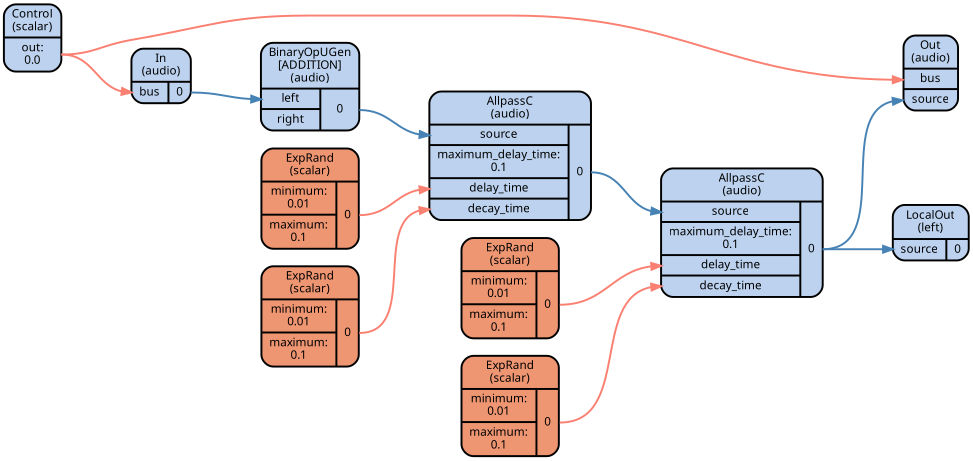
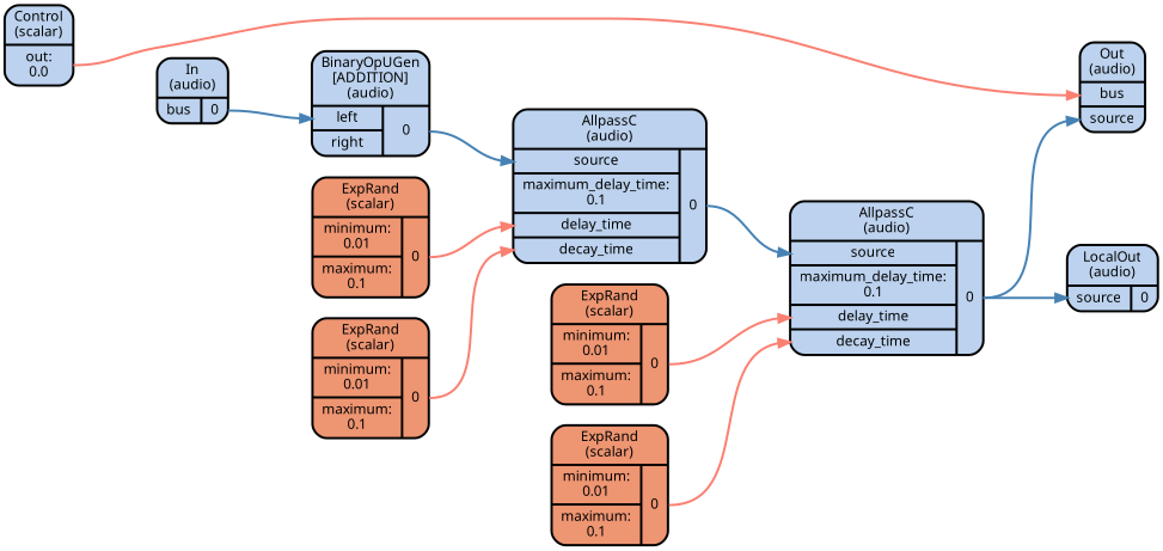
  digraph {
    color=lightslategrey
    fontname="Noto Sans"
    penwidth=2
    rankdir=LR
    ranksep=1
    splines=spline
    style="dotted, rounded"
    node [fillcolor=lightsteelblue2 fontname="Noto Sans" fontsize=12 penwidth=2 shape=Mrecord style="filled, rounded"]
    edge [color=salmon fontname="Noto Sans" headport="f_1_0_0:w" penwidth=2 tailport="f_1_1_0:e"]
    n1 [label="<f_0> Control\n(scalar) | { { <f_1_0_0> out:\n0.0 } }"]
    n2 [label="<f_0> In\n(audio) | { { <f_1_0_0> bus } | { <f_1_1_0> 0 } }"]
    n3 [label="<f_0> Out\n(audio) | { { <f_1_0_0> bus | <f_1_0_1> source } }"]
    n4 [label="<f_0> BinaryOpUGen\n[ADDITION]\n(audio) | { { <f_1_0_0> left | <f_1_0_1> right } | { <f_1_1_0> 0 } }"]
    n5 [label="<f_0> AllpassC\n(audio) | { { <f_1_0_0> source | <f_1_0_1> maximum_delay_time:\n0.1 | <f_1_0_2> delay_time | <f_1_0_3> decay_time } | { <f_1_1_0> 0 } }"]
-   n6 [label="<f_0> LocalOut\n(left) | { { <f_1_0_0> source } | { <f_1_1_0> 0 } }"]
+   n6 [label="<f_0> LocalOut\n(audio) | { { <f_1_0_0> source } | { <f_1_1_0> 0 } }"]
    n7 [label="<f_0> AllpassC\n(audio) | { { <f_1_0_0> source | <f_1_0_1> maximum_delay_time:\n0.1 | <f_1_0_2> delay_time | <f_1_0_3> decay_time } | { <f_1_1_0> 0 } }"]
    n8 [fillcolor=lightsalmon2 label="<f_0> ExpRand\n(scalar) | { { <f_1_0_0> minimum:\n0.01 | <f_1_0_1> maximum:\n0.1 } | { <f_1_1_0> 0 } }"]
    n9 [fillcolor=lightsalmon2 label="<f_0> ExpRand\n(scalar) | { { <f_1_0_0> minimum:\n0.01 | <f_1_0_1> maximum:\n0.1 } | { <f_1_1_0> 0 } }"]
    n10 [fillcolor=lightsalmon2 label="<f_0> ExpRand\n(scalar) | { { <f_1_0_0> minimum:\n0.01 | <f_1_0_1> maximum:\n0.1 } | { <f_1_1_0> 0 } }"]
    n11 [fillcolor=lightsalmon2 label="<f_0> ExpRand\n(scalar) | { { <f_1_0_0> minimum:\n0.01 | <f_1_0_1> maximum:\n0.1 } | { <f_1_1_0> 0 } }"]
-   n1 -> n2 [tailport="f_1_0_0:e"]
    n1 -> n3 [tailport="f_1_0_0:e"]
    n2 -> n4 [color=steelblue]
    n4 -> n5 [color=steelblue]
    n5 -> n7 [color=steelblue]
    n7 -> n3 [color=steelblue headport="f_1_0_1:w"]
    n7 -> n6 [color=steelblue]
    n8 -> n5 [headport="f_1_0_3:w"]
    n9 -> n5 [headport="f_1_0_2:w"]
    n10 -> n7 [headport="f_1_0_3:w"]
    n11 -> n7 [headport="f_1_0_2:w"]
  }
